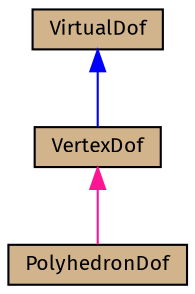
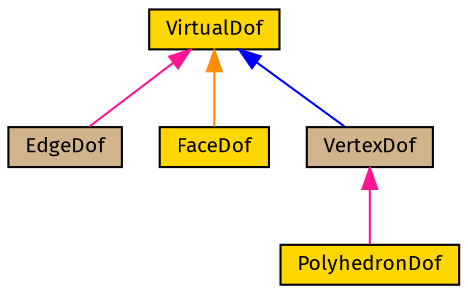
  digraph {
    fontname="Fira Sans"
    rankdir=TB
    node [color=black fillcolor=tan fontname="Fira Sans" fontsize=10 shape=record style=filled]
    edge [color=deeppink dir=back fontname="Fira Sans" fontsize=10 labelfontname=Helvetica labelfontsize=10 style=solid]
-   n1 [height=0.2 label=VirtualDof width=0.4]
+   n1 [fillcolor=gold height=0.2 label=VirtualDof width=0.4]
+   n2 [height=0.2 label=EdgeDof width=0.4]
+   n3 [fillcolor=gold height=0.2 label=FaceDof width=0.4]
    n4 [height=0.2 label=VertexDof width=0.4]
-   n5 [height=0.2 label=PolyhedronDof width=0.4]
+   n5 [fillcolor=gold height=0.2 label=PolyhedronDof width=0.4]
+   n1 -> n2
+   n1 -> n3 [color=darkorange]
    n1 -> n4 [color=blue]
    n4 -> n5
  }
